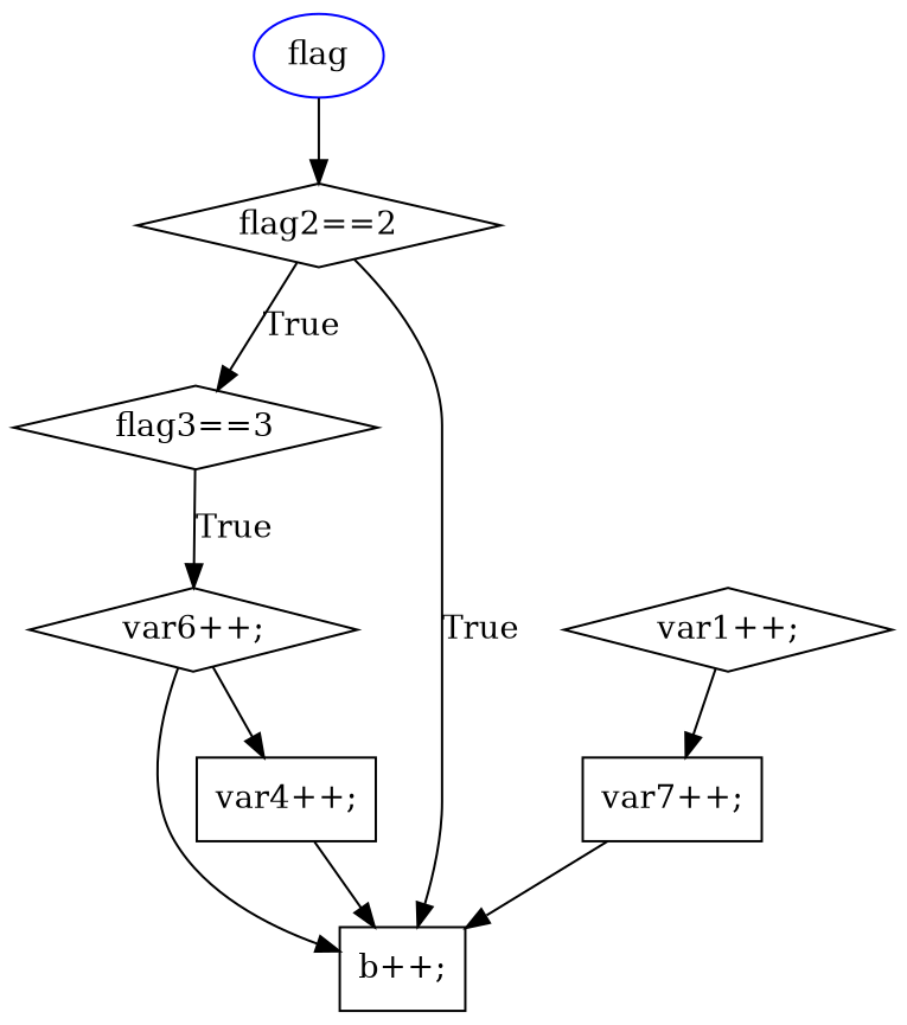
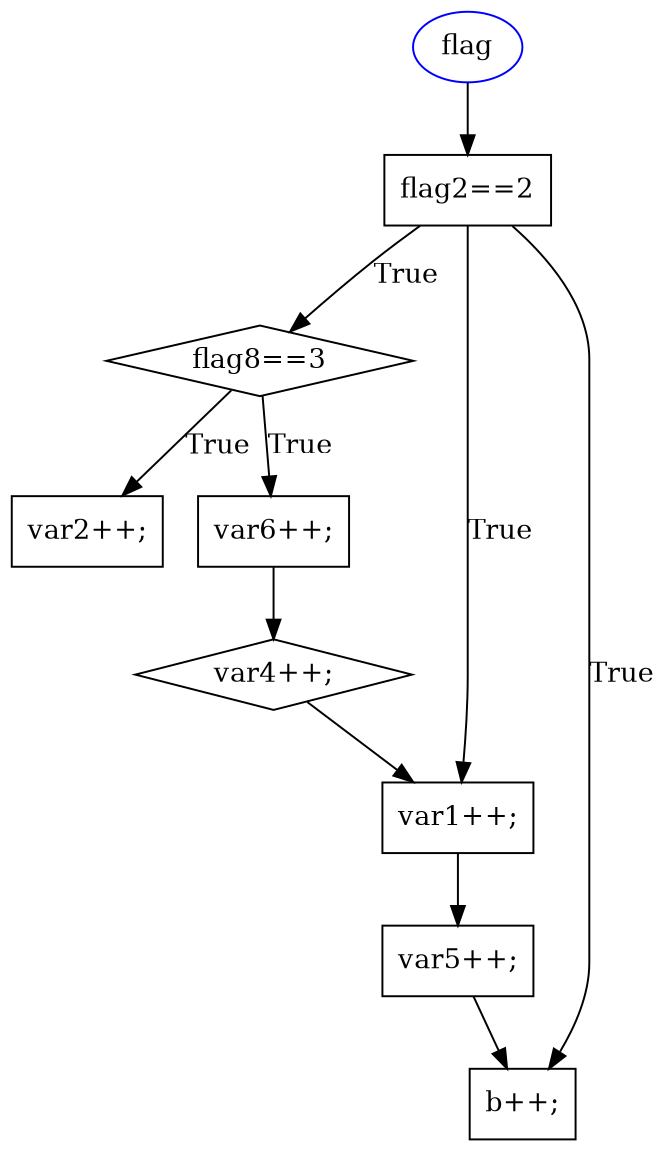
  digraph {
    rankdir=TB
    node [shape=rectangle]
    n1 [color=blue label=flag shape=ellipse]
-   n2 [label="flag2==2" shape=diamond]
-   n3 [label="flag3==3" shape=diamond]
-   n4 [label="var1++;" shape=diamond]
+   n2 [label="flag2==2" shape=box]
+   n3 [label="flag8==3" shape=diamond]
+   n4 [label="var1++;"]
    n5 [label="b++;" shape=box]
-   n7 [label="var6++;" shape=diamond]
-   n8 [label="var7++;"]
-   n9 [label="var4++;"]
+   n6 [label="var2++;"]
+   n7 [label="var6++;"]
+   n8 [label="var5++;"]
+   n9 [label="var4++;" shape=diamond]
    n1 -> n2
    n2 -> n3 [label=True]
+   n2 -> n4 [label=True]
    n2 -> n5 [label=True]
+   n3 -> n6 [label=True]
    n3 -> n7 [label=True]
    n4 -> n8
-   n7 -> n5
    n7 -> n9
    n8 -> n5
-   n9 -> n5
+   n9 -> n4
  }
